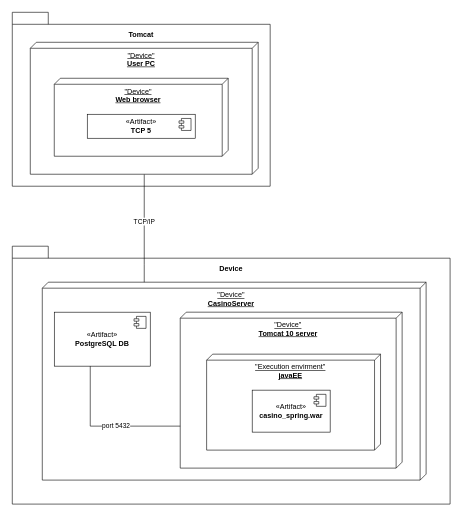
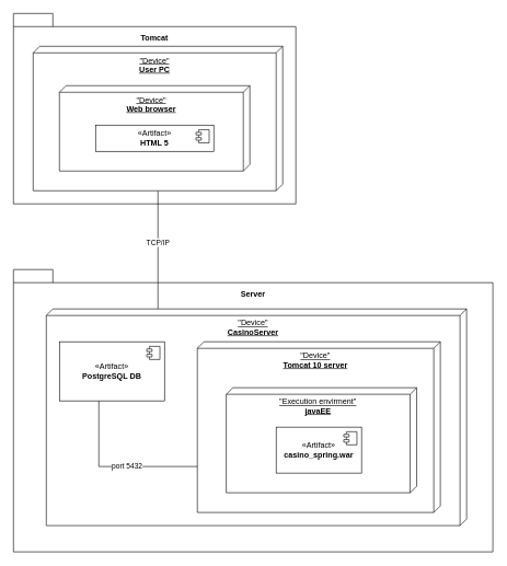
  <mxCell id="0" />
  <mxCell id="1" parent="0" />
- <mxCell id="2" value="&lt;br&gt;Device" style="shape=folder;fontStyle=1;spacingTop=10;tabWidth=60;tabHeight=20;tabPosition=left;html=1;whiteSpace=wrap;align=center;verticalAlign=top;labelPosition=center;verticalLabelPosition=middle;textDirection=ltr;" vertex="1" parent="1"><mxGeometry x="20" y="410" width="730" height="430" as="geometry" /></mxCell>
+ <mxCell id="2" value="&lt;br&gt;Server" style="shape=folder;fontStyle=1;spacingTop=10;tabWidth=60;tabHeight=20;tabPosition=left;html=1;whiteSpace=wrap;align=center;verticalAlign=top;labelPosition=center;verticalLabelPosition=middle;textDirection=ltr;" vertex="1" parent="1"><mxGeometry x="20" y="410" width="730" height="430" as="geometry" /></mxCell>
  <mxCell id="3" value="&quot;Device&quot;&lt;br&gt;&lt;b&gt;CasinoServer&lt;/b&gt;" style="verticalAlign=top;align=center;spacingTop=8;spacingLeft=2;spacingRight=12;shape=cube;size=10;direction=south;fontStyle=4;html=1;whiteSpace=wrap;" vertex="1" parent="1"><mxGeometry x="70" y="470" width="640" height="330" as="geometry" /></mxCell>
  <mxCell id="4" value="&quot;Device&quot;&lt;br&gt;&lt;b&gt;Tomcat 10 server&lt;/b&gt;" style="verticalAlign=top;align=center;spacingTop=8;spacingLeft=2;spacingRight=12;shape=cube;size=10;direction=south;fontStyle=4;html=1;whiteSpace=wrap;" vertex="1" parent="1"><mxGeometry x="300" y="520" width="370" height="260" as="geometry" /></mxCell>
  <mxCell id="5" value="&lt;br&gt;Tomcat" style="shape=folder;fontStyle=1;spacingTop=10;tabWidth=60;tabHeight=20;tabPosition=left;html=1;whiteSpace=wrap;align=center;verticalAlign=top;labelPosition=center;verticalLabelPosition=middle;textDirection=ltr;" vertex="1" parent="1"><mxGeometry x="20" y="20" width="430" height="290" as="geometry" /></mxCell>
  <mxCell id="6" value="" style="edgeStyle=orthogonalEdgeStyle;rounded=0;orthogonalLoop=1;jettySize=auto;html=1;endArrow=none;endFill=0;" edge="1" parent="1" source="8" target="3"><mxGeometry relative="1" as="geometry"><mxPoint x="240" y="370" as="targetPoint" /><Array as="points"><mxPoint x="240" y="440" /><mxPoint x="240" y="440" /></Array></mxGeometry></mxCell>
  <mxCell id="7" value="TCP/IP" style="edgeLabel;html=1;align=center;verticalAlign=middle;resizable=0;points=[];" vertex="1" connectable="0" parent="6"><mxGeometry x="-0.137" y="-1" relative="1" as="geometry"><mxPoint as="offset" /></mxGeometry></mxCell>
  <mxCell id="8" value="&quot;Device&quot;&lt;br&gt;&lt;b&gt;User PC&lt;/b&gt;" style="verticalAlign=top;align=center;spacingTop=8;spacingLeft=2;spacingRight=12;shape=cube;size=10;direction=south;fontStyle=4;html=1;whiteSpace=wrap;" vertex="1" parent="1"><mxGeometry x="50" y="70" width="380" height="220" as="geometry" /></mxCell>
  <mxCell id="9" value="&quot;Device&quot;&lt;br&gt;&lt;b&gt;Web browser&lt;/b&gt;" style="verticalAlign=top;align=center;spacingTop=8;spacingLeft=2;spacingRight=12;shape=cube;size=10;direction=south;fontStyle=4;html=1;whiteSpace=wrap;" vertex="1" parent="1"><mxGeometry x="90" y="130" width="290" height="130" as="geometry" /></mxCell>
- <mxCell id="10" value="«Artifact»&lt;br&gt;&lt;b&gt;TCP 5&lt;/b&gt;" style="html=1;dropTarget=0;whiteSpace=wrap;" vertex="1" parent="1"><mxGeometry x="145" y="190" width="180" height="40" as="geometry" /></mxCell>
+ <mxCell id="10" value="«Artifact»&lt;br&gt;&lt;b&gt;HTML 5&lt;/b&gt;" style="html=1;dropTarget=0;whiteSpace=wrap;" vertex="1" parent="1"><mxGeometry x="145" y="190" width="180" height="40" as="geometry" /></mxCell>
  <mxCell id="11" value="" style="shape=module;jettyWidth=8;jettyHeight=4;" vertex="1" parent="10"><mxGeometry x="1" width="20" height="20" relative="1" as="geometry"><mxPoint x="-27" y="7" as="offset" /></mxGeometry></mxCell>
  <mxCell id="12" value="«Artifact»&lt;br&gt;&lt;b&gt;PostgreSQL DB&lt;/b&gt;" style="html=1;dropTarget=0;whiteSpace=wrap;" vertex="1" parent="1"><mxGeometry x="90" y="520" width="160" height="90" as="geometry" /></mxCell>
  <mxCell id="13" value="" style="shape=module;jettyWidth=8;jettyHeight=4;" vertex="1" parent="12"><mxGeometry x="1" width="20" height="20" relative="1" as="geometry"><mxPoint x="-27" y="7" as="offset" /></mxGeometry></mxCell>
  <mxCell id="14" value="&quot;Execution envirment&quot;&lt;br&gt;&lt;b&gt;javaEE&lt;/b&gt;" style="verticalAlign=top;align=center;spacingTop=8;spacingLeft=2;spacingRight=12;shape=cube;size=10;direction=south;fontStyle=4;html=1;whiteSpace=wrap;" vertex="1" parent="1"><mxGeometry x="344" y="590" width="290" height="160" as="geometry" /></mxCell>
  <mxCell id="15" value="«Artifact»&lt;br&gt;&lt;b&gt;casino_spring.war&lt;/b&gt;" style="html=1;dropTarget=0;whiteSpace=wrap;" vertex="1" parent="1"><mxGeometry x="420" y="650" width="130" height="70" as="geometry" /></mxCell>
  <mxCell id="16" value="" style="shape=module;jettyWidth=8;jettyHeight=4;" vertex="1" parent="15"><mxGeometry x="1" width="20" height="20" relative="1" as="geometry"><mxPoint x="-27" y="7" as="offset" /></mxGeometry></mxCell>
  <mxCell id="17" value="" style="edgeStyle=orthogonalEdgeStyle;rounded=0;orthogonalLoop=1;jettySize=auto;html=1;endArrow=none;endFill=0;" edge="1" parent="1" source="4" target="12"><mxGeometry relative="1" as="geometry"><mxPoint x="344" y="684.656" as="sourcePoint" /><mxPoint x="250" y="684.656" as="targetPoint" /><Array as="points"><mxPoint x="150" y="710" /></Array></mxGeometry></mxCell>
  <mxCell id="18" value="port 5432" style="edgeLabel;html=1;align=center;verticalAlign=middle;resizable=0;points=[];" vertex="1" connectable="0" parent="17"><mxGeometry x="-0.137" y="-1" relative="1" as="geometry"><mxPoint as="offset" /></mxGeometry></mxCell>
